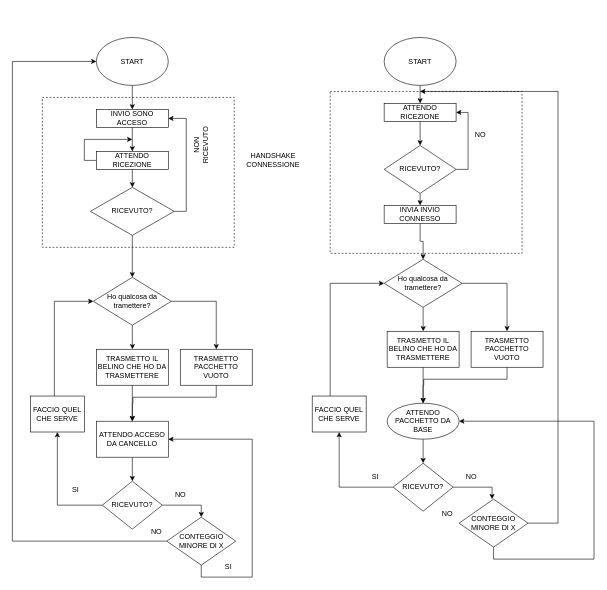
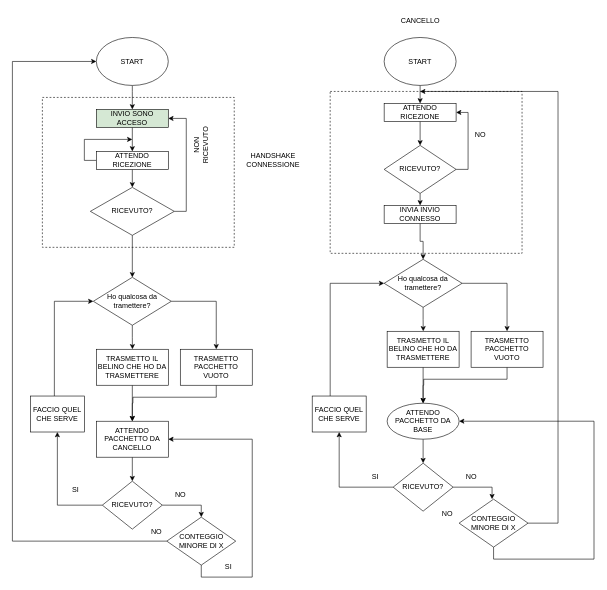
  <mxCell id="0" />
  <mxCell id="1" parent="0" />
  <mxCell id="2" style="edgeStyle=orthogonalEdgeStyle;rounded=0;orthogonalLoop=1;jettySize=auto;html=1;exitX=0.5;exitY=1;exitDx=0;exitDy=0;entryX=0.5;entryY=0;entryDx=0;entryDy=0;" edge="1" parent="1" source="3" target="8"><mxGeometry relative="1" as="geometry"><Array as="points"><mxPoint x="220" y="152" /><mxPoint x="220" y="152" /></Array></mxGeometry></mxCell>
  <mxCell id="3" value="START" style="ellipse;whiteSpace=wrap;html=1;" vertex="1" parent="1"><mxGeometry x="160" y="62" width="120" height="80" as="geometry" /></mxCell>
  <mxCell id="4" style="edgeStyle=orthogonalEdgeStyle;rounded=0;orthogonalLoop=1;jettySize=auto;html=1;exitX=0.5;exitY=1;exitDx=0;exitDy=0;entryX=0.5;entryY=0;entryDx=0;entryDy=0;" edge="1" parent="1" source="5" target="17"><mxGeometry relative="1" as="geometry" /></mxCell>
  <mxCell id="5" value="START" style="ellipse;whiteSpace=wrap;html=1;" vertex="1" parent="1"><mxGeometry x="640" y="62" width="120" height="80" as="geometry" /></mxCell>
+ <mxCell id="6" value="CANCELLO" style="text;html=1;align=center;verticalAlign=middle;resizable=0;points=[];autosize=1;strokeColor=none;fillColor=none;" vertex="1" parent="1"><mxGeometry x="655" y="20" width="90" height="30" as="geometry" /></mxCell>
  <mxCell id="7" style="edgeStyle=orthogonalEdgeStyle;rounded=0;orthogonalLoop=1;jettySize=auto;html=1;exitX=0.5;exitY=1;exitDx=0;exitDy=0;entryX=0.5;entryY=0;entryDx=0;entryDy=0;" edge="1" parent="1" source="8" target="20"><mxGeometry relative="1" as="geometry" /></mxCell>
- <mxCell id="8" value="INVIO SONO ACCESO" style="rounded=0;whiteSpace=wrap;html=1;" vertex="1" parent="1"><mxGeometry x="160" y="182" width="120" height="30" as="geometry" /></mxCell>
+ <mxCell id="8" value="INVIO SONO ACCESO" style="rounded=0;whiteSpace=wrap;html=1;fillColor=#d5e8d4;" vertex="1" parent="1"><mxGeometry x="160" y="182" width="120" height="30" as="geometry" /></mxCell>
  <mxCell id="9" style="edgeStyle=orthogonalEdgeStyle;rounded=0;orthogonalLoop=1;jettySize=auto;html=1;exitX=1;exitY=0.5;exitDx=0;exitDy=0;entryX=1;entryY=0.5;entryDx=0;entryDy=0;" edge="1" parent="1" source="11" target="8"><mxGeometry relative="1" as="geometry" /></mxCell>
  <mxCell id="10" style="edgeStyle=orthogonalEdgeStyle;rounded=0;orthogonalLoop=1;jettySize=auto;html=1;exitX=0.5;exitY=1;exitDx=0;exitDy=0;entryX=0.5;entryY=0;entryDx=0;entryDy=0;" edge="1" parent="1" source="11" target="29"><mxGeometry relative="1" as="geometry" /></mxCell>
  <mxCell id="11" value="RICEVUTO?" style="rhombus;whiteSpace=wrap;html=1;" vertex="1" parent="1"><mxGeometry x="150" y="312" width="140" height="80" as="geometry" /></mxCell>
  <mxCell id="12" value="NON &lt;br&gt;RICEVUTO" style="text;html=1;align=center;verticalAlign=middle;resizable=0;points=[];autosize=1;strokeColor=none;fillColor=none;rotation=-90;" vertex="1" parent="1"><mxGeometry x="290" y="222" width="90" height="40" as="geometry" /></mxCell>
  <mxCell id="13" style="edgeStyle=orthogonalEdgeStyle;rounded=0;orthogonalLoop=1;jettySize=auto;html=1;exitX=1;exitY=0.5;exitDx=0;exitDy=0;entryX=1;entryY=0.5;entryDx=0;entryDy=0;" edge="1" parent="1" source="15" target="17"><mxGeometry relative="1" as="geometry" /></mxCell>
  <mxCell id="14" style="edgeStyle=orthogonalEdgeStyle;rounded=0;orthogonalLoop=1;jettySize=auto;html=1;exitX=0.5;exitY=1;exitDx=0;exitDy=0;entryX=0.5;entryY=0;entryDx=0;entryDy=0;" edge="1" parent="1" source="15" target="23"><mxGeometry relative="1" as="geometry" /></mxCell>
  <mxCell id="15" value="RICEVUTO?" style="rhombus;whiteSpace=wrap;html=1;" vertex="1" parent="1"><mxGeometry x="640" y="242" width="120" height="80" as="geometry" /></mxCell>
  <mxCell id="16" style="edgeStyle=orthogonalEdgeStyle;rounded=0;orthogonalLoop=1;jettySize=auto;html=1;exitX=0.5;exitY=1;exitDx=0;exitDy=0;entryX=0.5;entryY=0;entryDx=0;entryDy=0;" edge="1" parent="1" source="17" target="15"><mxGeometry relative="1" as="geometry" /></mxCell>
  <mxCell id="17" value="ATTENDO RICEZIONE" style="rounded=0;whiteSpace=wrap;html=1;" vertex="1" parent="1"><mxGeometry x="640" y="172" width="120" height="30" as="geometry" /></mxCell>
  <mxCell id="18" style="edgeStyle=orthogonalEdgeStyle;rounded=0;orthogonalLoop=1;jettySize=auto;html=1;exitX=0.5;exitY=1;exitDx=0;exitDy=0;entryX=0.5;entryY=0;entryDx=0;entryDy=0;" edge="1" parent="1" source="20" target="11"><mxGeometry relative="1" as="geometry" /></mxCell>
  <mxCell id="19" style="edgeStyle=orthogonalEdgeStyle;rounded=0;orthogonalLoop=1;jettySize=auto;html=1;exitX=0;exitY=0.5;exitDx=0;exitDy=0;" edge="1" parent="1" source="20"><mxGeometry relative="1" as="geometry"><mxPoint x="220" y="232" as="targetPoint" /><Array as="points"><mxPoint x="140" y="267" /><mxPoint x="140" y="232" /><mxPoint x="220" y="232" /></Array></mxGeometry></mxCell>
  <mxCell id="20" value="ATTENDO RICEZIONE" style="rounded=0;whiteSpace=wrap;html=1;" vertex="1" parent="1"><mxGeometry x="160" y="252" width="120" height="30" as="geometry" /></mxCell>
  <mxCell id="21" value="NO" style="text;html=1;align=center;verticalAlign=middle;resizable=0;points=[];autosize=1;strokeColor=none;fillColor=none;" vertex="1" parent="1"><mxGeometry x="780" y="210" width="40" height="30" as="geometry" /></mxCell>
  <mxCell id="22" style="edgeStyle=orthogonalEdgeStyle;rounded=0;orthogonalLoop=1;jettySize=auto;html=1;exitX=0.5;exitY=1;exitDx=0;exitDy=0;entryX=0.5;entryY=0;entryDx=0;entryDy=0;" edge="1" parent="1" source="23" target="48"><mxGeometry relative="1" as="geometry"><mxPoint x="699.684" y="402" as="targetPoint" /></mxGeometry></mxCell>
  <mxCell id="23" value="INVIA INVIO CONNESSO" style="rounded=0;whiteSpace=wrap;html=1;" vertex="1" parent="1"><mxGeometry x="640" y="342" width="120" height="30" as="geometry" /></mxCell>
  <mxCell id="24" value="" style="rounded=0;whiteSpace=wrap;html=1;fillColor=none;dashed=1;" vertex="1" parent="1"><mxGeometry x="70" y="162" width="320" height="250" as="geometry" /></mxCell>
  <mxCell id="25" value="" style="rounded=0;whiteSpace=wrap;html=1;fillColor=none;dashed=1;" vertex="1" parent="1"><mxGeometry x="550" y="152" width="320" height="270" as="geometry" /></mxCell>
  <mxCell id="26" value="HANDSHAKE CONNESSIONE" style="text;html=1;strokeColor=none;fillColor=none;align=center;verticalAlign=middle;whiteSpace=wrap;rounded=0;" vertex="1" parent="1"><mxGeometry x="425" y="252" width="60" height="30" as="geometry" /></mxCell>
  <mxCell id="27" style="edgeStyle=orthogonalEdgeStyle;rounded=0;orthogonalLoop=1;jettySize=auto;html=1;exitX=1;exitY=0.5;exitDx=0;exitDy=0;entryX=0.5;entryY=0;entryDx=0;entryDy=0;" edge="1" parent="1" source="29" target="33"><mxGeometry relative="1" as="geometry"><mxPoint x="350" y="572" as="targetPoint" /><Array as="points"><mxPoint x="360" y="502" /></Array></mxGeometry></mxCell>
  <mxCell id="28" style="edgeStyle=orthogonalEdgeStyle;rounded=0;orthogonalLoop=1;jettySize=auto;html=1;exitX=0.5;exitY=1;exitDx=0;exitDy=0;" edge="1" parent="1" source="29"><mxGeometry relative="1" as="geometry"><mxPoint x="220.211" y="582" as="targetPoint" /></mxGeometry></mxCell>
  <mxCell id="29" value="Ho qualcosa da tramettere?" style="rhombus;whiteSpace=wrap;html=1;" vertex="1" parent="1"><mxGeometry x="155" y="462" width="130" height="80" as="geometry" /></mxCell>
  <mxCell id="30" style="edgeStyle=orthogonalEdgeStyle;rounded=0;orthogonalLoop=1;jettySize=auto;html=1;exitX=0.5;exitY=1;exitDx=0;exitDy=0;entryX=0.5;entryY=0;entryDx=0;entryDy=0;" edge="1" parent="1" source="31" target="35"><mxGeometry relative="1" as="geometry" /></mxCell>
  <mxCell id="31" value="TRASMETTO IL BELINO CHE HO DA TRASMETTERE" style="rounded=0;whiteSpace=wrap;html=1;" vertex="1" parent="1"><mxGeometry x="160" y="582" width="120" height="60" as="geometry" /></mxCell>
  <mxCell id="32" style="edgeStyle=orthogonalEdgeStyle;rounded=0;orthogonalLoop=1;jettySize=auto;html=1;exitX=0.5;exitY=1;exitDx=0;exitDy=0;entryX=0.5;entryY=0;entryDx=0;entryDy=0;" edge="1" parent="1" source="33" target="35"><mxGeometry relative="1" as="geometry"><mxPoint x="220" y="672" as="targetPoint" /><Array as="points"><mxPoint x="360" y="662" /><mxPoint x="221" y="662" /><mxPoint x="221" y="672" /><mxPoint x="220" y="672" /></Array></mxGeometry></mxCell>
  <mxCell id="33" value="TRASMETTO PACCHETTO VUOTO" style="rounded=0;whiteSpace=wrap;html=1;" vertex="1" parent="1"><mxGeometry x="300" y="582" width="120" height="60" as="geometry" /></mxCell>
  <mxCell id="34" value="" style="edgeStyle=orthogonalEdgeStyle;rounded=0;orthogonalLoop=1;jettySize=auto;html=1;" edge="1" parent="1" source="35" target="38"><mxGeometry relative="1" as="geometry" /></mxCell>
- <mxCell id="35" value="ATTENDO ACCESO DA CANCELLO" style="rounded=0;whiteSpace=wrap;html=1;" vertex="1" parent="1"><mxGeometry x="160" y="702" width="120" height="60" as="geometry" /></mxCell>
+ <mxCell id="35" value="ATTENDO PACCHETTO DA CANCELLO" style="rounded=0;whiteSpace=wrap;html=1;" vertex="1" parent="1"><mxGeometry x="160" y="702" width="120" height="60" as="geometry" /></mxCell>
  <mxCell id="36" value="" style="edgeStyle=orthogonalEdgeStyle;rounded=0;orthogonalLoop=1;jettySize=auto;html=1;" edge="1" parent="1" source="38" target="42"><mxGeometry relative="1" as="geometry"><Array as="points"><mxPoint x="335" y="842" /></Array></mxGeometry></mxCell>
  <mxCell id="37" style="edgeStyle=orthogonalEdgeStyle;rounded=0;orthogonalLoop=1;jettySize=auto;html=1;entryX=0.5;entryY=1;entryDx=0;entryDy=0;" edge="1" parent="1" source="38" target="65"><mxGeometry relative="1" as="geometry" /></mxCell>
  <mxCell id="38" value="RICEVUTO?" style="rhombus;whiteSpace=wrap;html=1;" vertex="1" parent="1"><mxGeometry x="170" y="802" width="100" height="80" as="geometry" /></mxCell>
  <mxCell id="39" value="SI" style="text;html=1;align=center;verticalAlign=middle;resizable=0;points=[];autosize=1;strokeColor=none;fillColor=none;" vertex="1" parent="1"><mxGeometry x="110" y="802" width="30" height="30" as="geometry" /></mxCell>
  <mxCell id="40" style="edgeStyle=orthogonalEdgeStyle;rounded=0;orthogonalLoop=1;jettySize=auto;html=1;entryX=1;entryY=0.5;entryDx=0;entryDy=0;" edge="1" parent="1" source="42" target="35"><mxGeometry relative="1" as="geometry"><Array as="points"><mxPoint x="335" y="962" /><mxPoint x="420" y="962" /><mxPoint x="420" y="732" /></Array></mxGeometry></mxCell>
  <mxCell id="41" style="edgeStyle=orthogonalEdgeStyle;rounded=0;orthogonalLoop=1;jettySize=auto;html=1;entryX=0;entryY=0.5;entryDx=0;entryDy=0;" edge="1" parent="1" source="42" target="3"><mxGeometry relative="1" as="geometry"><mxPoint x="50" y="144" as="targetPoint" /><Array as="points"><mxPoint x="20" y="902" /><mxPoint x="20" y="102" /></Array></mxGeometry></mxCell>
  <mxCell id="42" value="CONTEGGIO MINORE DI X" style="rhombus;whiteSpace=wrap;html=1;" vertex="1" parent="1"><mxGeometry x="277.5" y="862" width="115" height="80" as="geometry" /></mxCell>
  <mxCell id="43" value="NO&lt;br&gt;" style="text;html=1;align=center;verticalAlign=middle;resizable=0;points=[];autosize=1;strokeColor=none;fillColor=none;" vertex="1" parent="1"><mxGeometry x="280" y="810" width="40" height="30" as="geometry" /></mxCell>
  <mxCell id="44" value="SI" style="text;html=1;align=center;verticalAlign=middle;resizable=0;points=[];autosize=1;strokeColor=none;fillColor=none;" vertex="1" parent="1"><mxGeometry x="365" y="930" width="30" height="30" as="geometry" /></mxCell>
  <mxCell id="45" value="NO" style="text;html=1;align=center;verticalAlign=middle;resizable=0;points=[];autosize=1;strokeColor=none;fillColor=none;" vertex="1" parent="1"><mxGeometry x="240" y="872" width="40" height="30" as="geometry" /></mxCell>
  <mxCell id="46" style="edgeStyle=orthogonalEdgeStyle;rounded=0;orthogonalLoop=1;jettySize=auto;html=1;exitX=1;exitY=0.5;exitDx=0;exitDy=0;entryX=0.5;entryY=0;entryDx=0;entryDy=0;" edge="1" parent="1" source="48" target="52"><mxGeometry relative="1" as="geometry"><mxPoint x="835" y="542" as="targetPoint" /><Array as="points"><mxPoint x="845" y="472" /></Array></mxGeometry></mxCell>
  <mxCell id="47" style="edgeStyle=orthogonalEdgeStyle;rounded=0;orthogonalLoop=1;jettySize=auto;html=1;exitX=0.5;exitY=1;exitDx=0;exitDy=0;" edge="1" parent="1" source="48"><mxGeometry relative="1" as="geometry"><mxPoint x="705.211" y="552" as="targetPoint" /></mxGeometry></mxCell>
  <mxCell id="48" value="Ho qualcosa da tramettere?" style="rhombus;whiteSpace=wrap;html=1;" vertex="1" parent="1"><mxGeometry x="640" y="432" width="130" height="80" as="geometry" /></mxCell>
  <mxCell id="49" style="edgeStyle=orthogonalEdgeStyle;rounded=0;orthogonalLoop=1;jettySize=auto;html=1;exitX=0.5;exitY=1;exitDx=0;exitDy=0;entryX=0.5;entryY=0;entryDx=0;entryDy=0;" edge="1" parent="1" source="50" target="54"><mxGeometry relative="1" as="geometry" /></mxCell>
  <mxCell id="50" value="TRASMETTO IL BELINO CHE HO DA TRASMETTERE" style="rounded=0;whiteSpace=wrap;html=1;" vertex="1" parent="1"><mxGeometry x="645" y="552" width="120" height="60" as="geometry" /></mxCell>
  <mxCell id="51" style="edgeStyle=orthogonalEdgeStyle;rounded=0;orthogonalLoop=1;jettySize=auto;html=1;exitX=0.5;exitY=1;exitDx=0;exitDy=0;entryX=0.5;entryY=0;entryDx=0;entryDy=0;" edge="1" parent="1" source="52" target="54"><mxGeometry relative="1" as="geometry"><mxPoint x="705" y="642" as="targetPoint" /><Array as="points"><mxPoint x="845" y="632" /><mxPoint x="706" y="632" /><mxPoint x="706" y="642" /><mxPoint x="705" y="642" /></Array></mxGeometry></mxCell>
  <mxCell id="52" value="TRASMETTO PACCHETTO VUOTO" style="rounded=0;whiteSpace=wrap;html=1;" vertex="1" parent="1"><mxGeometry x="785" y="552" width="120" height="60" as="geometry" /></mxCell>
  <mxCell id="53" value="" style="edgeStyle=orthogonalEdgeStyle;rounded=0;orthogonalLoop=1;jettySize=auto;html=1;" edge="1" parent="1" source="54" target="57"><mxGeometry relative="1" as="geometry" /></mxCell>
  <mxCell id="54" value="ATTENDO PACCHETTO DA BASE" style="ellipse;whiteSpace=wrap;html=1;" vertex="1" parent="1"><mxGeometry x="645" y="672" width="120" height="60" as="geometry" /></mxCell>
  <mxCell id="55" value="" style="edgeStyle=orthogonalEdgeStyle;rounded=0;orthogonalLoop=1;jettySize=auto;html=1;" edge="1" parent="1" source="57"><mxGeometry relative="1" as="geometry"><mxPoint x="820" y="832" as="targetPoint" /><Array as="points"><mxPoint x="820" y="812" /></Array></mxGeometry></mxCell>
  <mxCell id="56" style="edgeStyle=orthogonalEdgeStyle;rounded=0;orthogonalLoop=1;jettySize=auto;html=1;exitX=0;exitY=0.5;exitDx=0;exitDy=0;entryX=0.5;entryY=1;entryDx=0;entryDy=0;" edge="1" parent="1" source="57" target="67"><mxGeometry relative="1" as="geometry" /></mxCell>
  <mxCell id="57" value="RICEVUTO?" style="rhombus;whiteSpace=wrap;html=1;" vertex="1" parent="1"><mxGeometry x="655" y="772" width="100" height="80" as="geometry" /></mxCell>
  <mxCell id="58" value="SI" style="text;html=1;align=center;verticalAlign=middle;resizable=0;points=[];autosize=1;strokeColor=none;fillColor=none;" vertex="1" parent="1"><mxGeometry x="610" y="780" width="30" height="30" as="geometry" /></mxCell>
  <mxCell id="59" value="NO&lt;br&gt;" style="text;html=1;align=center;verticalAlign=middle;resizable=0;points=[];autosize=1;strokeColor=none;fillColor=none;" vertex="1" parent="1"><mxGeometry x="765" y="780" width="40" height="30" as="geometry" /></mxCell>
  <mxCell id="60" value="NO" style="text;html=1;align=center;verticalAlign=middle;resizable=0;points=[];autosize=1;strokeColor=none;fillColor=none;" vertex="1" parent="1"><mxGeometry x="725" y="842" width="40" height="30" as="geometry" /></mxCell>
  <mxCell id="61" style="edgeStyle=orthogonalEdgeStyle;rounded=0;orthogonalLoop=1;jettySize=auto;html=1;exitX=0.5;exitY=1;exitDx=0;exitDy=0;entryX=1;entryY=0.5;entryDx=0;entryDy=0;" edge="1" parent="1" source="63" target="54"><mxGeometry relative="1" as="geometry"><Array as="points"><mxPoint x="823" y="932" /><mxPoint x="990" y="932" /><mxPoint x="990" y="702" /></Array></mxGeometry></mxCell>
  <mxCell id="62" style="edgeStyle=orthogonalEdgeStyle;rounded=0;orthogonalLoop=1;jettySize=auto;html=1;exitX=1;exitY=0.5;exitDx=0;exitDy=0;" edge="1" parent="1" source="63"><mxGeometry relative="1" as="geometry"><mxPoint x="700" y="152" as="targetPoint" /><Array as="points"><mxPoint x="930" y="872" /><mxPoint x="930" y="152" /></Array></mxGeometry></mxCell>
  <mxCell id="63" value="CONTEGGIO MINORE DI X" style="rhombus;whiteSpace=wrap;html=1;" vertex="1" parent="1"><mxGeometry x="765" y="832" width="115" height="80" as="geometry" /></mxCell>
  <mxCell id="64" style="edgeStyle=orthogonalEdgeStyle;rounded=0;orthogonalLoop=1;jettySize=auto;html=1;entryX=0;entryY=0.5;entryDx=0;entryDy=0;" edge="1" parent="1" source="65" target="29"><mxGeometry relative="1" as="geometry"><Array as="points"><mxPoint x="90" y="502" /></Array></mxGeometry></mxCell>
  <mxCell id="65" value="FACCIO QUEL CHE SERVE" style="rounded=0;whiteSpace=wrap;html=1;" vertex="1" parent="1"><mxGeometry x="50" y="660" width="90" height="60" as="geometry" /></mxCell>
  <mxCell id="66" style="edgeStyle=orthogonalEdgeStyle;rounded=0;orthogonalLoop=1;jettySize=auto;html=1;entryX=0;entryY=0.5;entryDx=0;entryDy=0;" edge="1" parent="1" source="67" target="48"><mxGeometry relative="1" as="geometry"><Array as="points"><mxPoint x="550" y="472" /></Array></mxGeometry></mxCell>
  <mxCell id="67" value="FACCIO QUEL CHE SERVE" style="rounded=0;whiteSpace=wrap;html=1;" vertex="1" parent="1"><mxGeometry x="520" y="660" width="90" height="60" as="geometry" /></mxCell>
